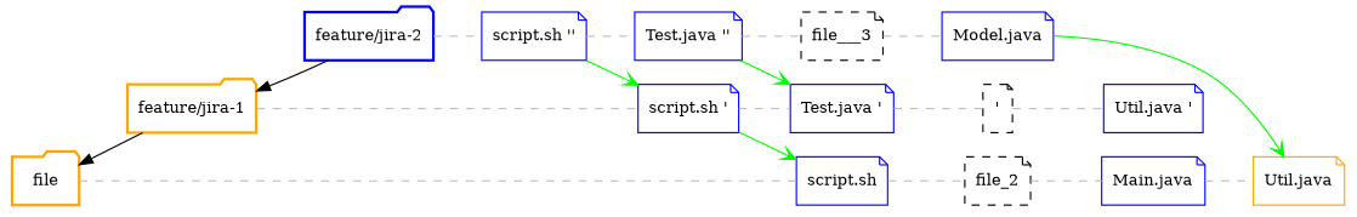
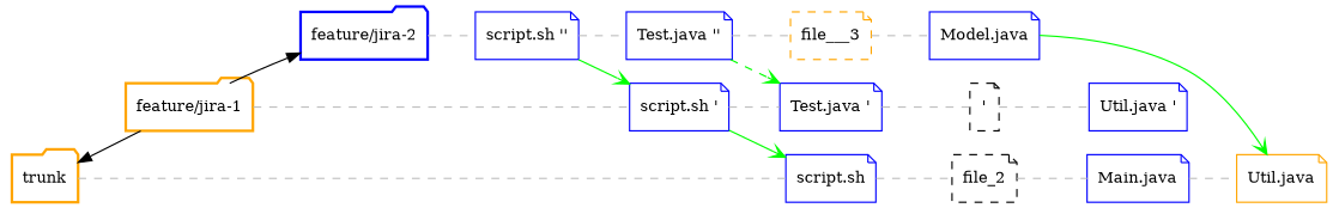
  digraph {
    rankdir=LR
    node [color=blue fontsize=12.0 group=trunk shape=note]
    edge [arrowhead=none dir=forward color=gray style=dashed]
-   n1 [color=orange label=file shape=folder style=bold width=0.3]
+   n1 [color=orange label=trunk shape=folder style=bold width=0.3]
    n2 [color=orange group=feature_1 label="feature/jira-1" shape=folder style=bold width=0.3]
    n3 [label="script.sh" width=0.3]
    n4 [group=feature_2 label="feature/jira-2" shape=folder style=bold width=0.3]
    n5 [group=feature_1 label="script.sh '" width=0.3]
    file_2 [style=dashed width=0.3 color=""]
    n7 [group=feature_2 label="script.sh ''" width=0.3]
    n8 [group=feature_1 label="Test.java '" width=0.3]
    n9 [group=feature_2 label="Test.java ''" width=0.3]
    n10 [label="Main.java" width=0.3]
    n11 [color=orange label="Util.java" width=0.3]
    n12 [group=feature_1 label="'" style=dashed width=0.3 color=""]
    n13 [group=feature_1 label="Util.java '" width=0.3]
-   file___3 [group=feature_2 style=dashed width=0.3 color=""]
+   file___3 [group=feature_2 style=dashed width=0.3 color=orange]
    n15 [group=feature_2 label="Model.java" width=0.3]
    n1 -> n2 [arrowhead=open dir=back color="" style=""]
    n1 -> n3
-   n2 -> n4 [arrowhead=open dir=back color="" style=""]
+   n4 -> n2 [arrowhead=open dir=back color="" style=""]
    n2 -> n5
    n3 -> file_2
    n4 -> n7
    n5 -> n3 [arrowhead=open color=green style=""]
    n5 -> n8
    file_2 -> n10
    n7 -> n5 [arrowhead=open color=green style=""]
    n7 -> n9
    n8 -> n12
-   n9 -> n8 [arrowhead=open color=green style=""]
+   n9 -> n8 [arrowhead=open color=green]
    n9 -> file___3
    n10 -> n11
    n12 -> n13
    file___3 -> n15
    n15 -> n11 [arrowhead=open color=green style=""]
  }
